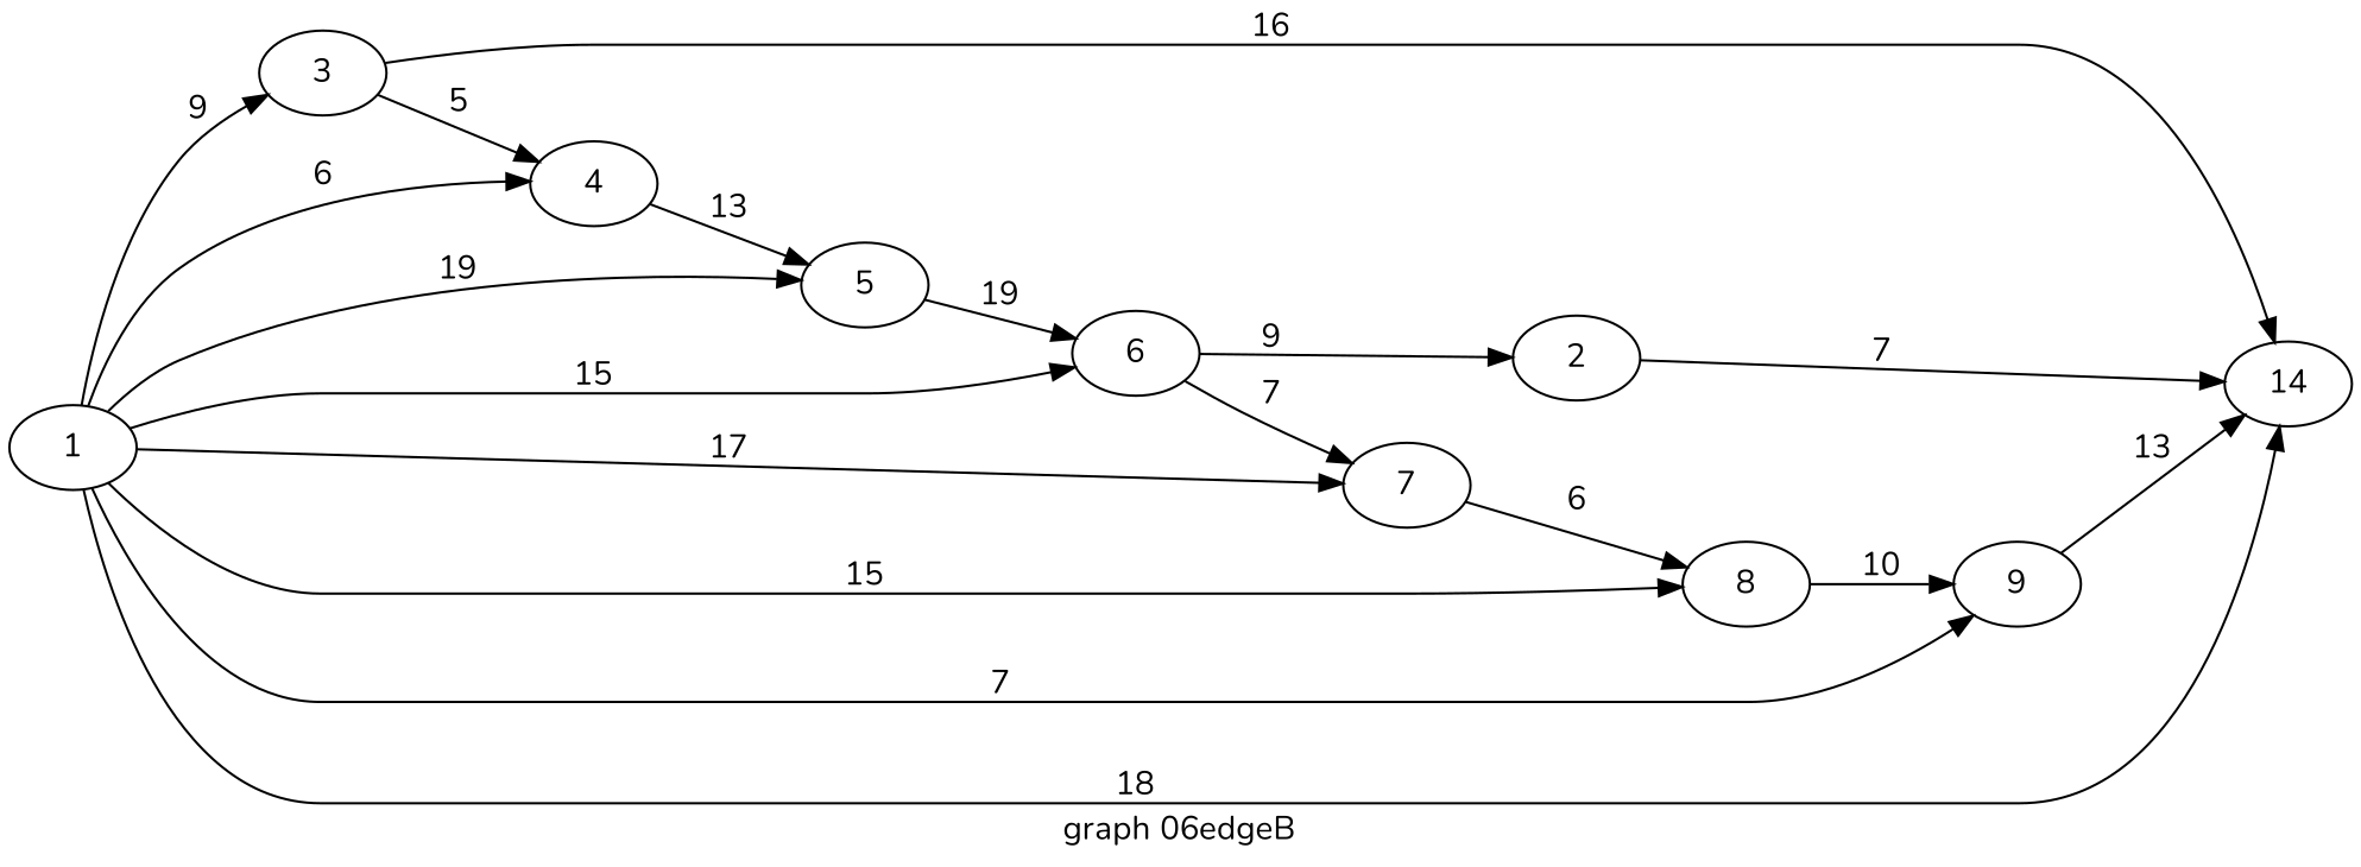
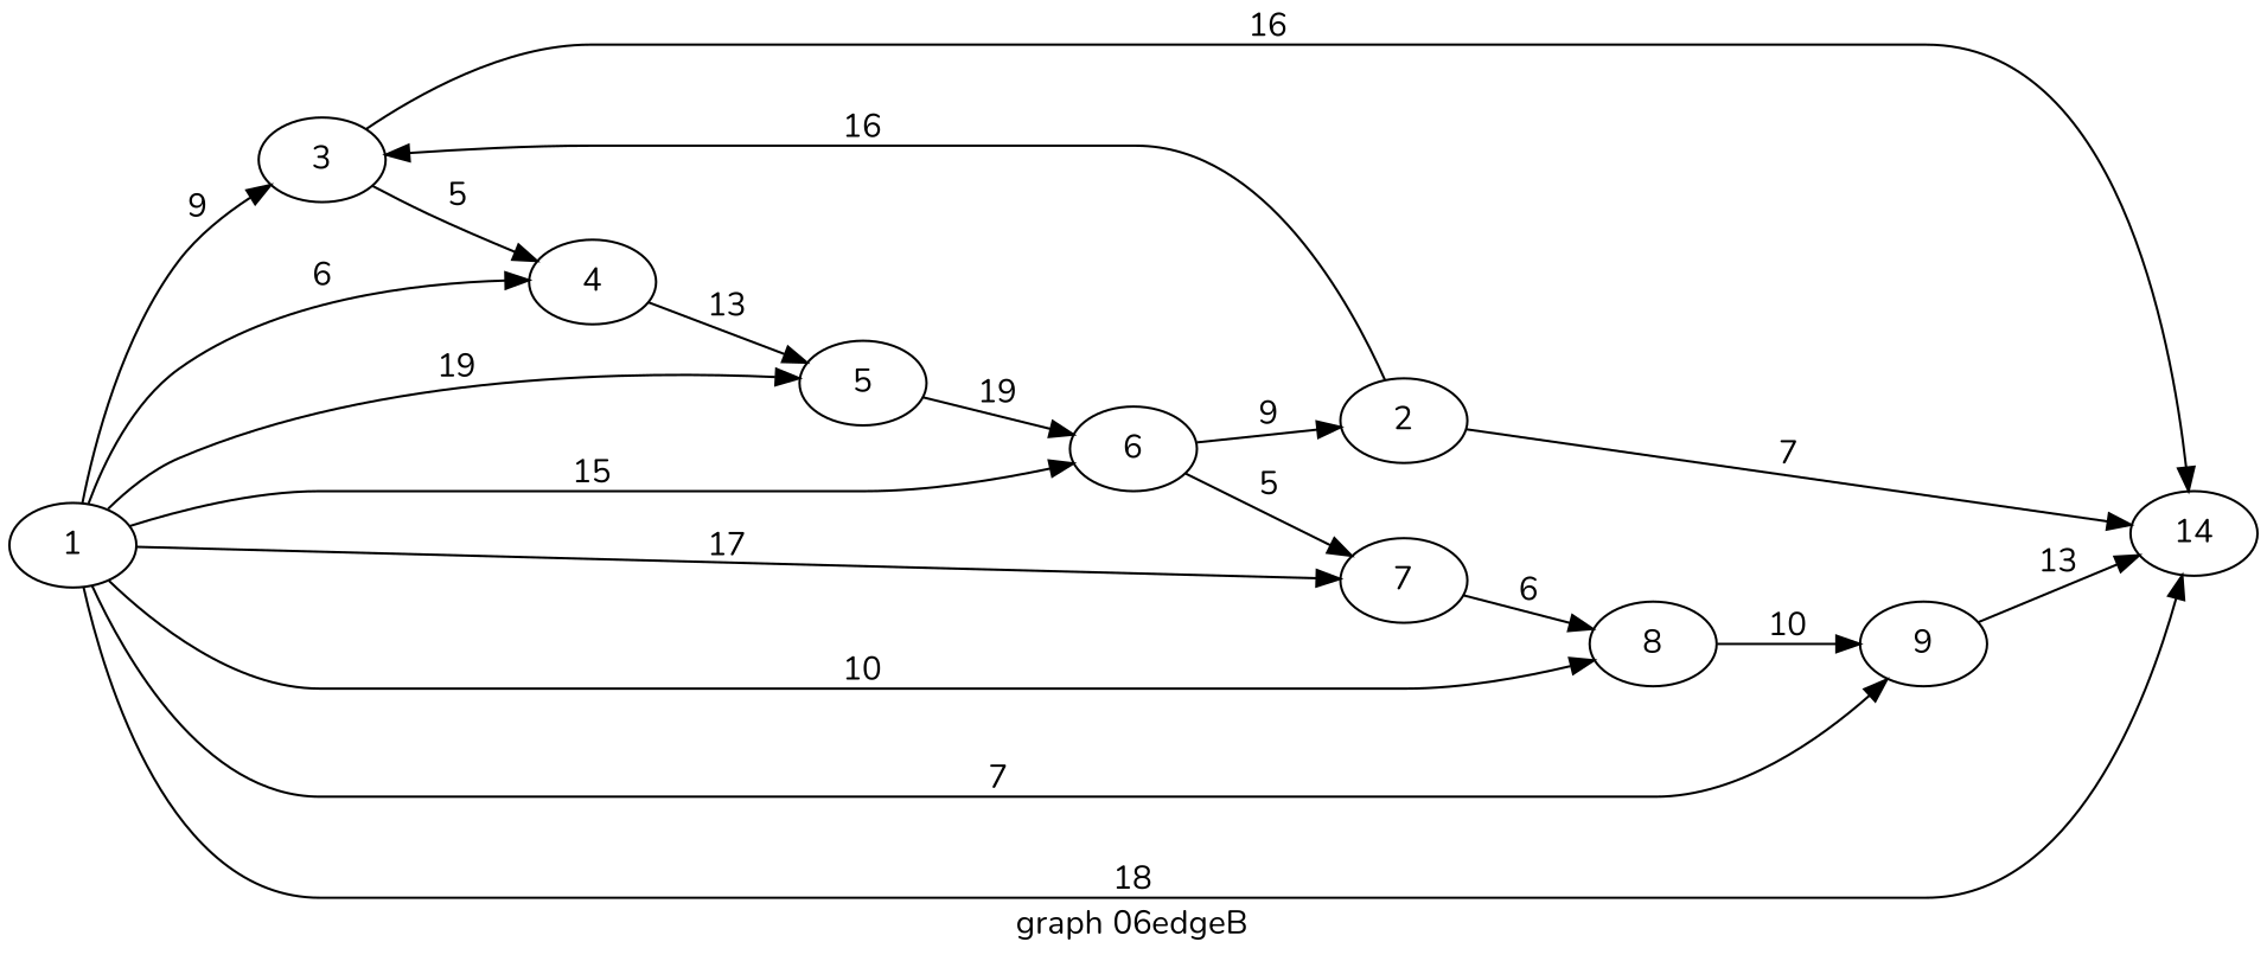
  digraph {
    fontname=Nunito
    label="graph 06edgeB"
    rankdir=LR
    node [fontname=Nunito]
    edge [fontname=Nunito]
    1
    3
    4
    5
    6
    7
    8
    9
    n9 [label=14]
    2
    1 -> 3 [label=" 9 "]
    1 -> 4 [label=" 6 "]
    1 -> 5 [label=" 19 "]
    1 -> 6 [label=" 15 "]
    1 -> 7 [label=" 17 "]
-   1 -> 8 [label=" 15 "]
+   1 -> 8 [label=" 10 "]
    1 -> 9 [label=" 7 "]
    1 -> n9 [label=" 18 "]
    3 -> 4 [label=" 5 "]
    3 -> n9 [label=" 16 "]
    4 -> 5 [label=" 13 "]
    5 -> 6 [label=" 19 "]
-   6 -> 7 [label=" 7 "]
+   6 -> 7 [label=" 5 "]
    6 -> 2 [label=" 9 "]
    7 -> 8 [label=" 6 "]
    8 -> 9 [label=" 10 "]
    9 -> n9 [label=" 13 "]
+   2 -> 3 [label=" 16 "]
    2 -> n9 [label=" 7 "]
  }
